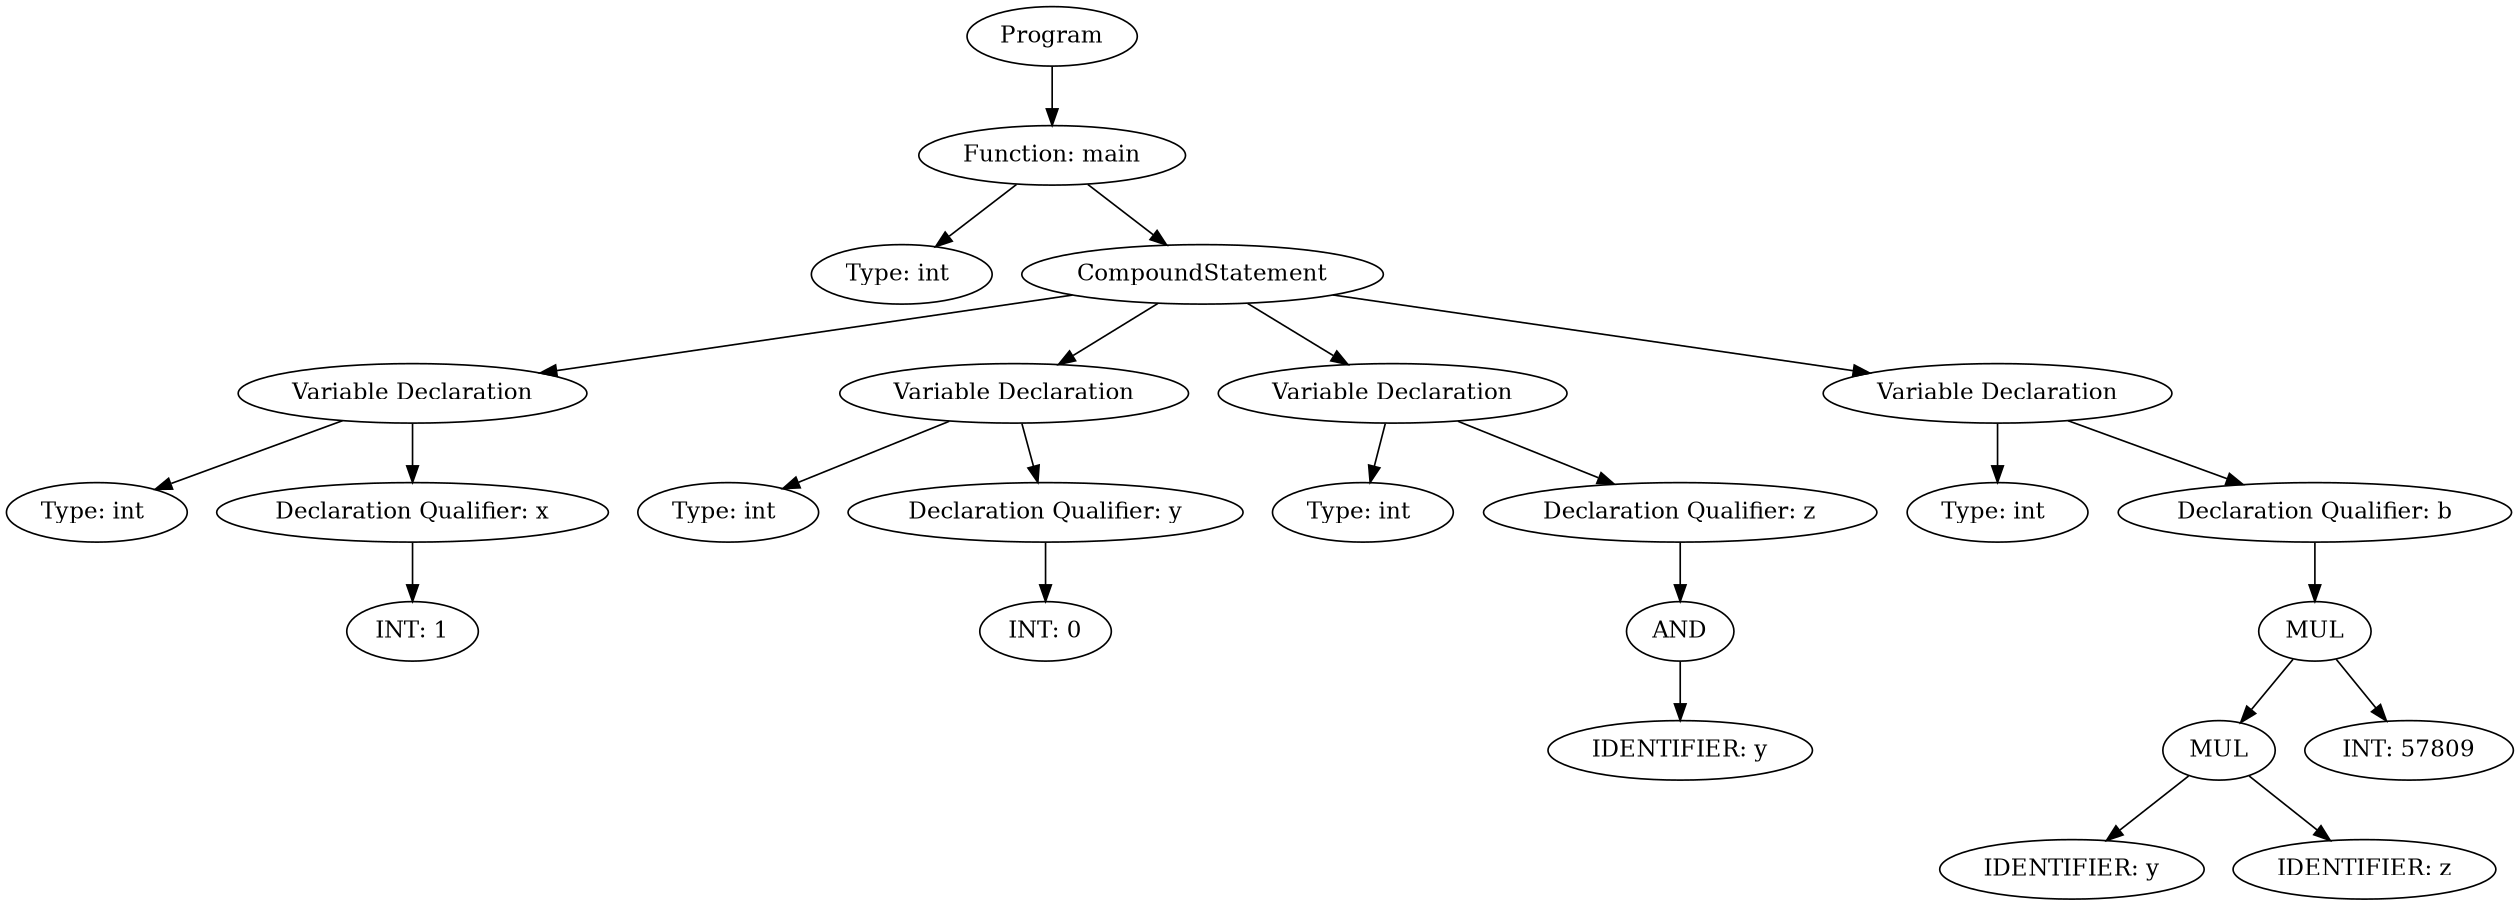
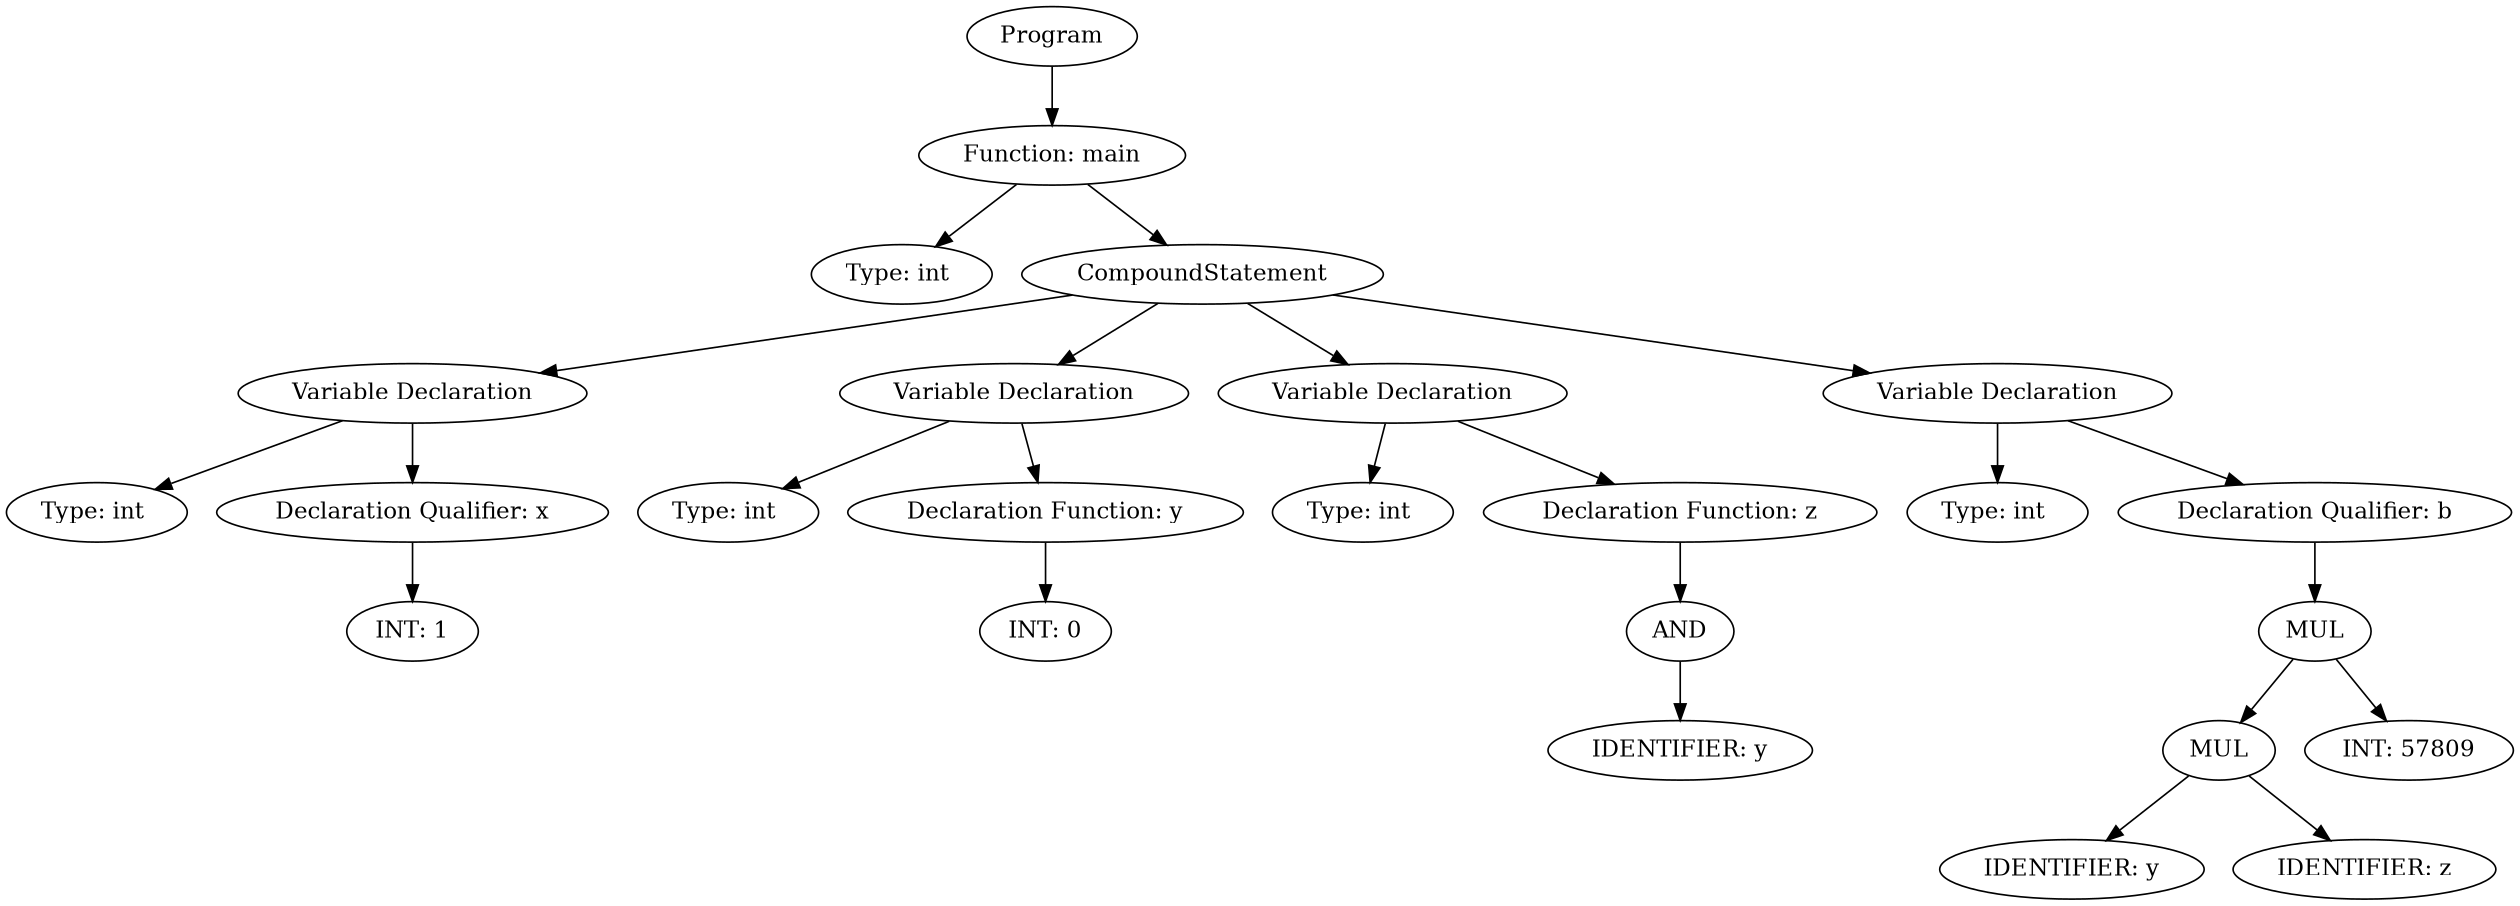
  digraph {
    n1 [label=Program]
    n2 [label="Function: main"]
    n3 [label="Type: int "]
    n4 [label=CompoundStatement]
    n5 [label="Variable Declaration"]
    n6 [label="Variable Declaration"]
    n7 [label="Variable Declaration"]
    n8 [label="Variable Declaration"]
    n9 [label="Type: int "]
    n10 [label="Declaration Qualifier: x"]
    n11 [label="Type: int "]
-   n12 [label="Declaration Qualifier: y"]
+   n12 [label="Declaration Function: y"]
    n13 [label="Type: int "]
-   n14 [label="Declaration Qualifier: z"]
+   n14 [label="Declaration Function: z"]
    n15 [label="Type: int "]
    n16 [label="Declaration Qualifier: b"]
    n17 [label="INT: 1"]
    n18 [label="INT: 0"]
    n19 [label=AND]
    n20 [label="IDENTIFIER: y"]
    n21 [label=MUL]
    n22 [label=MUL]
    n23 [label="INT: 57809"]
    n24 [label="IDENTIFIER: y"]
    n25 [label="IDENTIFIER: z"]
    n1 -> n2
    n2 -> n3
    n2 -> n4
    n4 -> n5
    n4 -> n6
    n4 -> n7
    n4 -> n8
    n5 -> n9
    n5 -> n10
    n6 -> n11
    n6 -> n12
    n7 -> n13
    n7 -> n14
    n8 -> n15
    n8 -> n16
    n10 -> n17
    n12 -> n18
    n14 -> n19
    n16 -> n21
    n19 -> n20
    n21 -> n22
    n21 -> n23
    n22 -> n24
    n22 -> n25
  }
